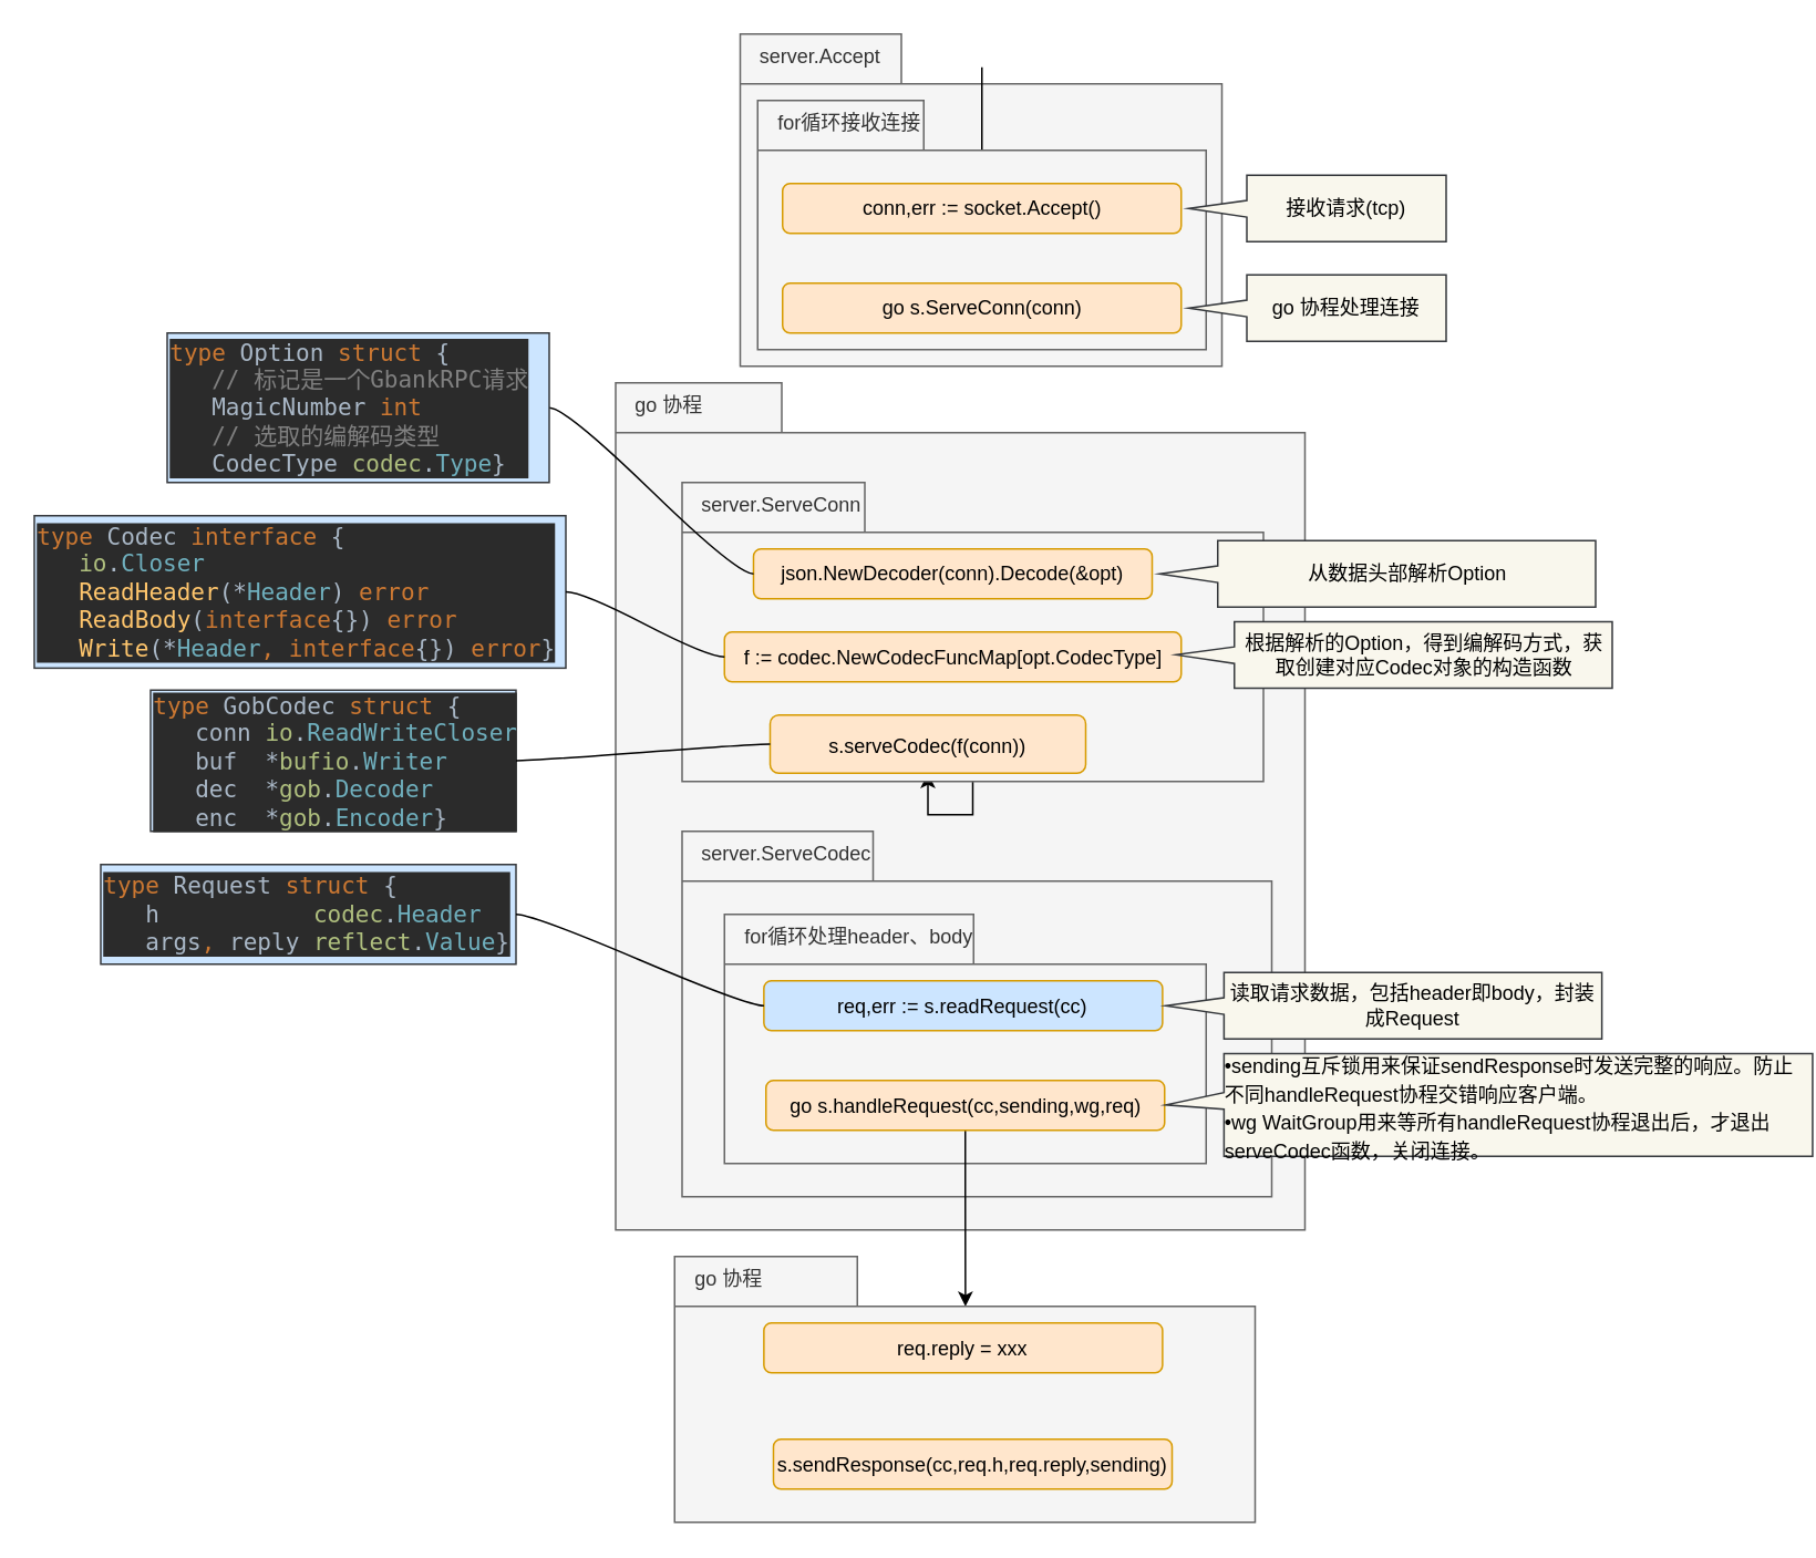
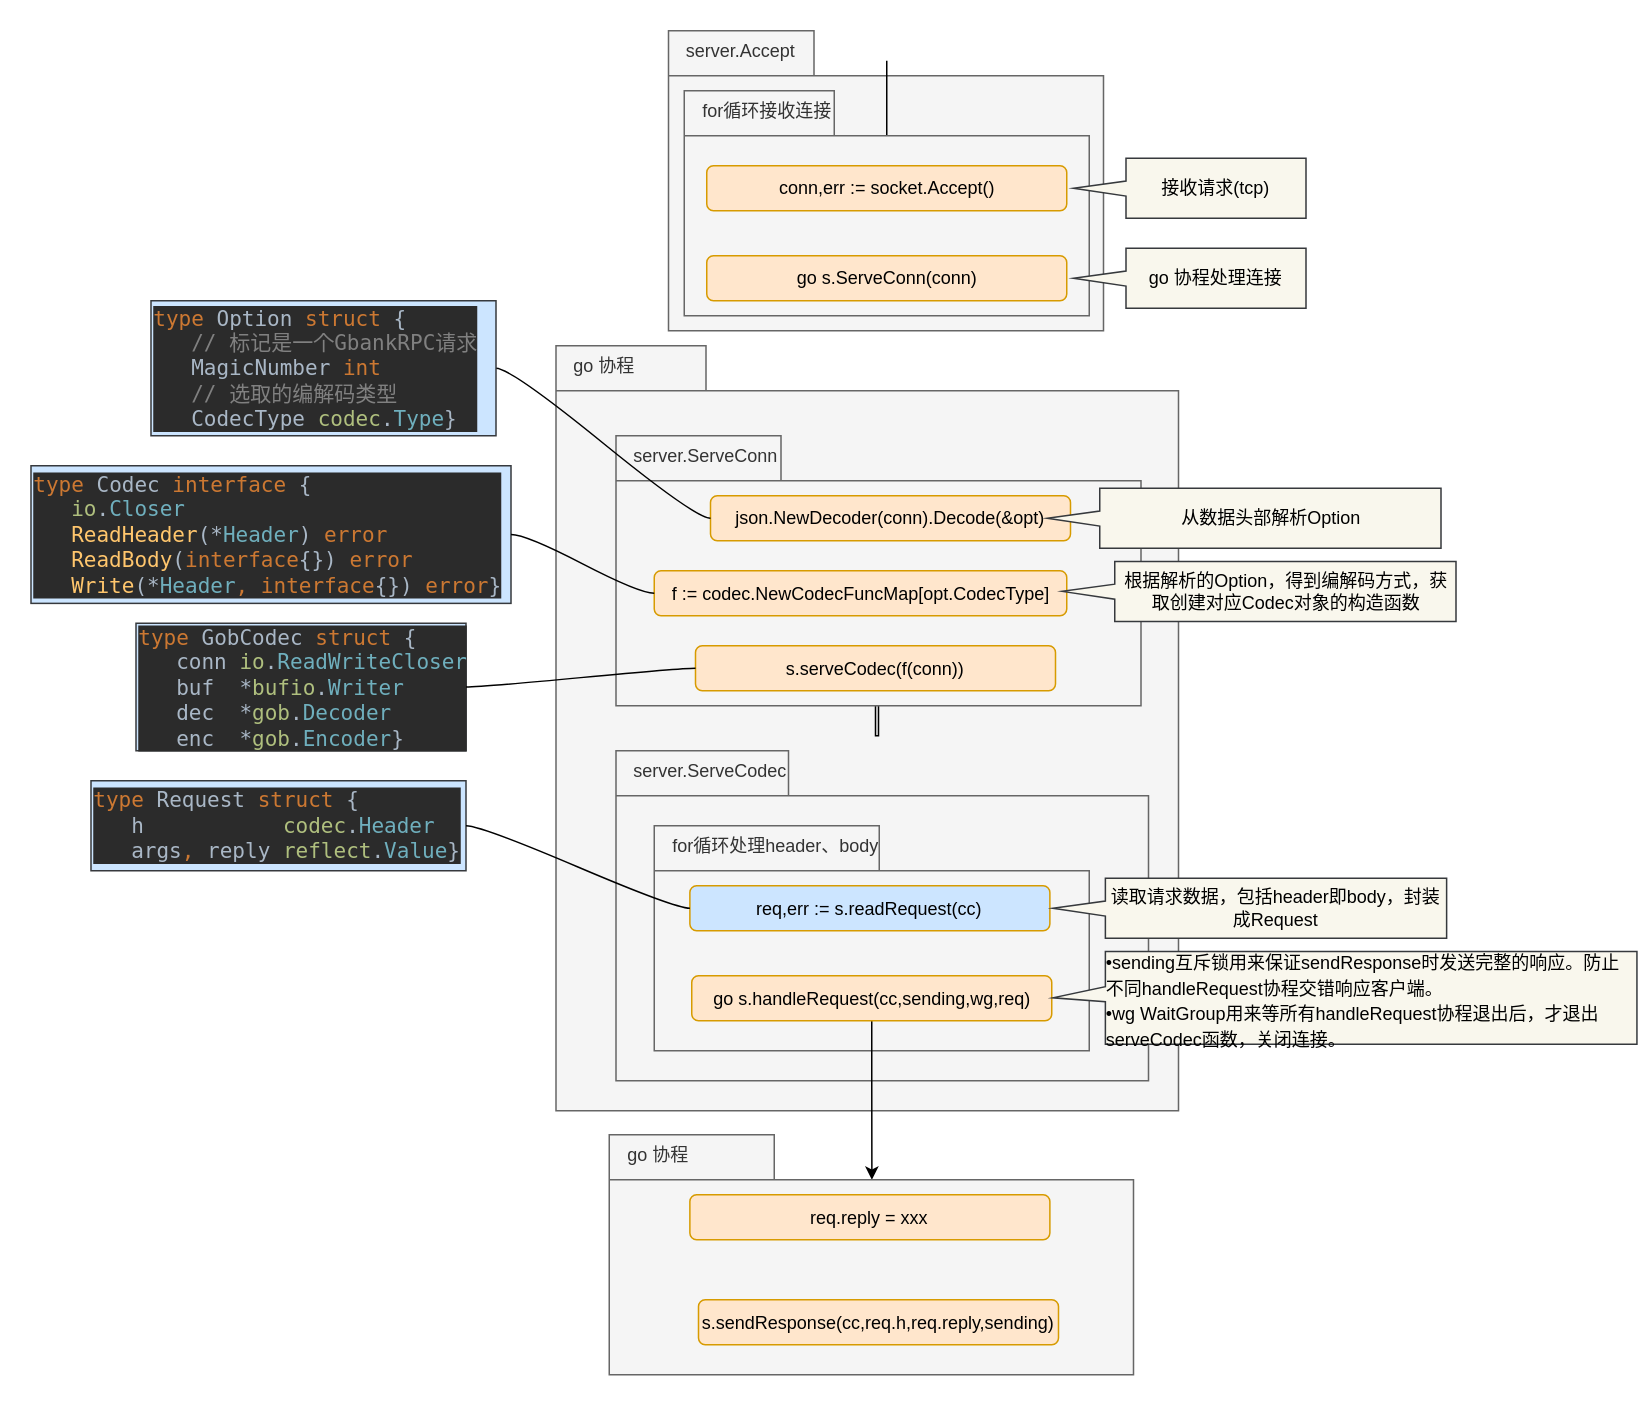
  <mxCell id="0" />
  <mxCell id="1" parent="0" />
  <mxCell id="2" value="server.Accept" style="shape=folder;html=1;tabWidth=97;tabHeight=30;tabPosition=left;align=left;verticalAlign=top;spacingLeft=10;whiteSpace=wrap;fillColor=#f5f5f5;fontColor=#333333;strokeColor=#666666;" vertex="1" parent="1"><mxGeometry x="445" y="20" width="290" height="200" as="geometry" /></mxCell>
  <mxCell id="3" value="go 协程" style="shape=folder;html=1;tabWidth=100;tabHeight=30;tabPosition=left;align=left;verticalAlign=top;spacingLeft=10;whiteSpace=wrap;fillColor=#f5f5f5;fontColor=#333333;strokeColor=#666666;" vertex="1" parent="1"><mxGeometry x="370" y="230" width="415" height="510" as="geometry" /></mxCell>
  <mxCell id="4" style="edgeStyle=orthogonalEdgeStyle;rounded=0;orthogonalLoop=1;jettySize=auto;html=1;" edge="1" parent="1" source="5" target="6"><mxGeometry relative="1" as="geometry" /></mxCell>
  <mxCell id="5" value="for循环接收连接" style="shape=folder;html=1;tabWidth=100;tabHeight=30;tabPosition=left;align=left;verticalAlign=top;spacingLeft=10;whiteSpace=wrap;fillColor=#f5f5f5;fontColor=#333333;strokeColor=#666666;" vertex="1" parent="1"><mxGeometry x="455.5" y="60" width="270" height="150" as="geometry" /></mxCell>
  <mxCell id="6" value="conn,err := socket.Accept()" style="rounded=1;whiteSpace=wrap;html=1;fillColor=#ffe6cc;strokeColor=#d79b00;" vertex="1" parent="1"><mxGeometry x="470.5" y="110" width="240" height="30" as="geometry" /></mxCell>
  <mxCell id="7" value="go s.ServeConn(conn)" style="rounded=1;whiteSpace=wrap;html=1;fillColor=#ffe6cc;strokeColor=#d79b00;" vertex="1" parent="1"><mxGeometry x="470.5" y="170" width="240" height="30" as="geometry" /></mxCell>
  <mxCell id="8" style="edgeStyle=orthogonalEdgeStyle;rounded=0;orthogonalLoop=1;jettySize=auto;html=1;" edge="1" parent="1" source="9" target="12"><mxGeometry relative="1" as="geometry" /></mxCell>
  <mxCell id="9" value="server.ServeConn" style="shape=folder;html=1;tabWidth=110;tabHeight=30;tabPosition=left;align=left;verticalAlign=top;spacingLeft=10;whiteSpace=wrap;fillColor=#f5f5f5;fontColor=#333333;strokeColor=#666666;" vertex="1" parent="1"><mxGeometry x="410" y="290" width="350" height="180" as="geometry" /></mxCell>
- <mxCell id="10" value="json.NewDecoder(conn).Decode(&amp;amp;opt)" style="rounded=1;whiteSpace=wrap;html=1;fillColor=#ffe6cc;strokeColor=#d79b00;" vertex="1" parent="1"><mxGeometry x="453" y="330" width="240" height="30" as="geometry" /></mxCell>
+ <mxCell id="10" value="json.NewDecoder(conn).Decode(&amp;amp;opt)" style="rounded=1;whiteSpace=wrap;html=1;fillColor=#ffe6cc;strokeColor=#d79b00;" vertex="1" parent="1"><mxGeometry x="473" y="330" width="240" height="30" as="geometry" /></mxCell>
  <mxCell id="11" value="&lt;p style=&quot;margin: 0px; font-variant-numeric: normal; font-variant-east-asian: normal; font-stretch: normal; line-height: normal; text-align: start;&quot; class=&quot;p1&quot;&gt;f := codec.NewCodecFuncMap[opt.CodecType]&lt;/p&gt;" style="rounded=1;whiteSpace=wrap;html=1;fillColor=#ffe6cc;strokeColor=#d79b00;" vertex="1" parent="1"><mxGeometry x="435.5" y="380" width="275" height="30" as="geometry" /></mxCell>
- <mxCell id="12" value="&lt;p style=&quot;margin: 0px; font-variant-numeric: normal; font-variant-east-asian: normal; font-stretch: normal; line-height: normal; text-align: start;&quot; class=&quot;p1&quot;&gt;s.serveCodec(f(conn))&lt;/p&gt;" style="rounded=1;whiteSpace=wrap;html=1;fillColor=#ffe6cc;strokeColor=#d79b00;" vertex="1" parent="1"><mxGeometry x="463" y="430" width="190" height="35" as="geometry" /></mxCell>
+ <mxCell id="12" value="&lt;p style=&quot;margin: 0px; font-variant-numeric: normal; font-variant-east-asian: normal; font-stretch: normal; line-height: normal; text-align: start;&quot; class=&quot;p1&quot;&gt;s.serveCodec(f(conn))&lt;/p&gt;" style="rounded=1;whiteSpace=wrap;html=1;fillColor=#ffe6cc;strokeColor=#d79b00;" vertex="1" parent="1"><mxGeometry x="463" y="430" width="240" height="30" as="geometry" /></mxCell>
  <mxCell id="13" value="server.ServeCodec" style="shape=folder;html=1;tabWidth=115;tabHeight=30;tabPosition=left;align=left;verticalAlign=top;spacingLeft=10;whiteSpace=wrap;fillColor=#f5f5f5;fontColor=#333333;strokeColor=#666666;" vertex="1" parent="1"><mxGeometry x="410" y="500" width="355" height="220" as="geometry" /></mxCell>
  <mxCell id="14" value="for循环处理header、body" style="shape=folder;html=1;tabWidth=150;tabHeight=30;tabPosition=left;align=left;verticalAlign=top;spacingLeft=10;whiteSpace=wrap;fillColor=#f5f5f5;fontColor=#333333;strokeColor=#666666;" vertex="1" parent="1"><mxGeometry x="435.5" y="550" width="290" height="150" as="geometry" /></mxCell>
  <mxCell id="15" value="&lt;p style=&quot;margin: 0px; font-variant-numeric: normal; font-variant-east-asian: normal; font-stretch: normal; line-height: normal; text-align: start;&quot; class=&quot;p1&quot;&gt;req,err := s.readRequest(cc)&lt;/p&gt;" style="rounded=1;whiteSpace=wrap;html=1;fillColor=#cce5ff;strokeColor=#d79b00;" vertex="1" parent="1"><mxGeometry x="459.25" y="590" width="240" height="30" as="geometry" /></mxCell>
  <mxCell id="16" style="edgeStyle=orthogonalEdgeStyle;rounded=0;orthogonalLoop=1;jettySize=auto;html=1;entryX=0.501;entryY=0.188;entryDx=0;entryDy=0;entryPerimeter=0;" edge="1" parent="1" source="17" target="18"><mxGeometry relative="1" as="geometry" /></mxCell>
  <mxCell id="17" value="&lt;p style=&quot;margin: 0px; font-variant-numeric: normal; font-variant-east-asian: normal; font-stretch: normal; line-height: normal; text-align: start;&quot; class=&quot;p1&quot;&gt;go s.handleRequest(cc,sending,wg,req)&lt;/p&gt;" style="rounded=1;whiteSpace=wrap;html=1;fillColor=#ffe6cc;strokeColor=#d79b00;" vertex="1" parent="1"><mxGeometry x="460.5" y="650" width="240" height="30" as="geometry" /></mxCell>
  <mxCell id="18" value="go 协程" style="shape=folder;html=1;tabWidth=110;tabHeight=30;tabPosition=left;align=left;verticalAlign=top;spacingLeft=10;whiteSpace=wrap;fillColor=#f5f5f5;fontColor=#333333;strokeColor=#666666;" vertex="1" parent="1"><mxGeometry x="405.5" y="756" width="349.5" height="160" as="geometry" /></mxCell>
  <mxCell id="19" value="&lt;p style=&quot;margin: 0px; font-variant-numeric: normal; font-variant-east-asian: normal; font-stretch: normal; line-height: normal; text-align: start;&quot; class=&quot;p1&quot;&gt;req.reply = xxx&lt;/p&gt;" style="rounded=1;whiteSpace=wrap;html=1;fillColor=#ffe6cc;strokeColor=#d79b00;" vertex="1" parent="1"><mxGeometry x="459.25" y="796" width="240" height="30" as="geometry" /></mxCell>
  <mxCell id="20" value="&lt;p style=&quot;margin: 0px; font-variant-numeric: normal; font-variant-east-asian: normal; font-stretch: normal; line-height: normal; text-align: start;&quot; class=&quot;p1&quot;&gt;s.sendResponse(cc,req.h,req.reply,sending)&lt;/p&gt;" style="rounded=1;whiteSpace=wrap;html=1;fillColor=#ffe6cc;strokeColor=#d79b00;" vertex="1" parent="1"><mxGeometry x="465" y="866" width="240" height="30" as="geometry" /></mxCell>
  <mxCell id="21" value="接收请求(tcp)" style="shape=callout;whiteSpace=wrap;html=1;perimeter=calloutPerimeter;rotation=90;base=10;size=35;position=0.38;fillColor=#f9f7ed;strokeColor=#36393d;verticalAlign=middle;align=center;horizontal=0;" vertex="1" parent="1"><mxGeometry x="772.5" y="47.5" width="40" height="155" as="geometry" /></mxCell>
  <mxCell id="22" value="go 协程处理连接" style="shape=callout;whiteSpace=wrap;html=1;perimeter=calloutPerimeter;rotation=90;base=10;size=35;position=0.38;fillColor=#f9f7ed;strokeColor=#36393d;verticalAlign=middle;align=center;horizontal=0;" vertex="1" parent="1"><mxGeometry x="772.5" y="107.5" width="40" height="155" as="geometry" /></mxCell>
  <mxCell id="23" value="从数据头部解析Option" style="shape=callout;whiteSpace=wrap;html=1;perimeter=calloutPerimeter;rotation=90;base=10;size=35;position=0.38;fillColor=#f9f7ed;strokeColor=#36393d;verticalAlign=middle;align=center;horizontal=0;" vertex="1" parent="1"><mxGeometry x="808.75" y="213.75" width="40" height="262.5" as="geometry" /></mxCell>
  <mxCell id="24" value="根据解析的Option，得到编解码方式，获取创建对应Codec对象的构造函数" style="shape=callout;whiteSpace=wrap;html=1;perimeter=calloutPerimeter;rotation=90;base=10;size=35;position=0.38;fillColor=#f9f7ed;strokeColor=#36393d;verticalAlign=middle;align=center;horizontal=0;" vertex="1" parent="1"><mxGeometry x="818.75" y="262.5" width="40" height="262.5" as="geometry" /></mxCell>
  <mxCell id="25" value="读取请求数据，包括header即body，封装成Request" style="shape=callout;whiteSpace=wrap;html=1;perimeter=calloutPerimeter;rotation=90;base=10;size=35;position=0.38;fillColor=#f9f7ed;strokeColor=#36393d;verticalAlign=middle;align=center;horizontal=0;" vertex="1" parent="1"><mxGeometry x="812.5" y="473.75" width="40" height="262.5" as="geometry" /></mxCell>
  <mxCell id="26" value="&lt;p style=&quot;margin: 0px; font-variant-numeric: normal; font-variant-east-asian: normal; font-stretch: normal; line-height: normal; text-align: start;&quot; class=&quot;p1&quot;&gt;•sending互斥锁用来保证sendResponse时发送完整的响应。防止不同handleRequest协程交错响应客户端。&lt;/p&gt;&lt;p style=&quot;margin: 0px; font-variant-numeric: normal; font-variant-east-asian: normal; font-stretch: normal; line-height: normal; text-align: start;&quot; class=&quot;p1&quot;&gt;•wg WaitGroup用来等所有handleRequest协程退出后，才退出serveCodec函数，关闭连接。&lt;/p&gt;" style="shape=callout;whiteSpace=wrap;html=1;perimeter=calloutPerimeter;rotation=90;base=10;size=35;position=0.38;fillColor=#f9f7ed;strokeColor=#36393d;verticalAlign=middle;align=center;horizontal=0;" vertex="1" parent="1"><mxGeometry x="865.01" y="470" width="61.87" height="389.38" as="geometry" /></mxCell>
  <mxCell id="27" value="" style="edgeStyle=entityRelationEdgeStyle;startArrow=none;endArrow=none;segment=10;curved=1;rounded=0;entryX=1;entryY=0.5;entryDx=0;entryDy=0;exitX=0;exitY=0.5;exitDx=0;exitDy=0;" edge="1" target="28" parent="1" source="10"><mxGeometry relative="1" as="geometry"><mxPoint x="270" y="260" as="sourcePoint" /><mxPoint x="368" y="274" as="targetPoint" /></mxGeometry></mxCell>
  <mxCell id="28" value="&lt;pre style=&quot;background-color:#2b2b2b;color:#a9b7c6;font-family:'JetBrains Mono',monospace;font-size:10.5pt;&quot;&gt;&lt;span style=&quot;color:#cc7832;&quot;&gt;type &lt;/span&gt;Option &lt;span style=&quot;color:#cc7832;&quot;&gt;struct &lt;/span&gt;{&lt;br&gt;   &lt;span style=&quot;color:#808080;&quot;&gt;// &lt;/span&gt;&lt;span style=&quot;color:#808080;font-family:'Menlo-Regular',monospace;&quot;&gt;标记是一个&lt;/span&gt;&lt;span style=&quot;color:#808080;&quot;&gt;GbankRPC&lt;/span&gt;&lt;span style=&quot;color:#808080;font-family:'Menlo-Regular',monospace;&quot;&gt;请求&lt;br&gt;&lt;/span&gt;&lt;span style=&quot;color:#808080;font-family:'Menlo-Regular',monospace;&quot;&gt;   &lt;/span&gt;MagicNumber &lt;span style=&quot;color:#cc7832;&quot;&gt;int&lt;br&gt;&lt;/span&gt;&lt;span style=&quot;color:#cc7832;&quot;&gt;   &lt;/span&gt;&lt;span style=&quot;color:#808080;&quot;&gt;// &lt;/span&gt;&lt;span style=&quot;color:#808080;font-family:'Menlo-Regular',monospace;&quot;&gt;选取的编解码类型&lt;br&gt;&lt;/span&gt;&lt;span style=&quot;color:#808080;font-family:'Menlo-Regular',monospace;&quot;&gt;   &lt;/span&gt;CodecType &lt;span style=&quot;color:#afbf7e;&quot;&gt;codec&lt;/span&gt;.&lt;span style=&quot;color:#6fafbd;&quot;&gt;Type&lt;/span&gt;}&lt;/pre&gt;" style="rounded=0;whiteSpace=wrap;html=1;fillColor=#cce5ff;strokeColor=#36393d;align=left;" vertex="1" parent="1"><mxGeometry x="100" y="200" width="230" height="90" as="geometry" /></mxCell>
  <mxCell id="29" value="&lt;pre style=&quot;background-color:#2b2b2b;color:#a9b7c6;font-family:'JetBrains Mono',monospace;font-size:10.5pt;&quot;&gt;&lt;span style=&quot;color:#cc7832;&quot;&gt;type &lt;/span&gt;Codec &lt;span style=&quot;color:#cc7832;&quot;&gt;interface &lt;/span&gt;{&lt;br&gt;   &lt;span style=&quot;color:#afbf7e;&quot;&gt;io&lt;/span&gt;.&lt;span style=&quot;color:#6fafbd;&quot;&gt;Closer&lt;br&gt;&lt;/span&gt;&lt;span style=&quot;color:#6fafbd;&quot;&gt;   &lt;/span&gt;&lt;span style=&quot;color:#ffc66d;&quot;&gt;ReadHeader&lt;/span&gt;(*&lt;span style=&quot;color:#6fafbd;&quot;&gt;Header&lt;/span&gt;) &lt;span style=&quot;color:#cc7832;&quot;&gt;error&lt;br&gt;&lt;/span&gt;&lt;span style=&quot;color:#cc7832;&quot;&gt;   &lt;/span&gt;&lt;span style=&quot;color:#ffc66d;&quot;&gt;ReadBody&lt;/span&gt;(&lt;span style=&quot;color:#cc7832;&quot;&gt;interface&lt;/span&gt;{}) &lt;span style=&quot;color:#cc7832;&quot;&gt;error&lt;br&gt;&lt;/span&gt;&lt;span style=&quot;color:#cc7832;&quot;&gt;   &lt;/span&gt;&lt;span style=&quot;color:#ffc66d;&quot;&gt;Write&lt;/span&gt;(*&lt;span style=&quot;color:#6fafbd;&quot;&gt;Header&lt;/span&gt;&lt;span style=&quot;color:#cc7832;&quot;&gt;, interface&lt;/span&gt;{}) &lt;span style=&quot;color:#cc7832;&quot;&gt;error&lt;/span&gt;}&lt;/pre&gt;" style="rounded=0;whiteSpace=wrap;html=1;fillColor=#cce5ff;strokeColor=#36393d;align=left;" vertex="1" parent="1"><mxGeometry x="20" y="310" width="320" height="91.75" as="geometry" /></mxCell>
  <mxCell id="30" value="&lt;pre style=&quot;background-color:#2b2b2b;color:#a9b7c6;font-family:'JetBrains Mono',monospace;font-size:10.5pt;&quot;&gt;&lt;span style=&quot;color:#cc7832;&quot;&gt;type &lt;/span&gt;GobCodec &lt;span style=&quot;color:#cc7832;&quot;&gt;struct &lt;/span&gt;{&lt;br&gt;   conn &lt;span style=&quot;color:#afbf7e;&quot;&gt;io&lt;/span&gt;.&lt;span style=&quot;color:#6fafbd;&quot;&gt;ReadWriteCloser&lt;br&gt;&lt;/span&gt;&lt;span style=&quot;color:#6fafbd;&quot;&gt;   &lt;/span&gt;buf  *&lt;span style=&quot;color:#afbf7e;&quot;&gt;bufio&lt;/span&gt;.&lt;span style=&quot;color:#6fafbd;&quot;&gt;Writer&lt;br&gt;&lt;/span&gt;&lt;span style=&quot;color:#6fafbd;&quot;&gt;   &lt;/span&gt;dec  *&lt;span style=&quot;color:#afbf7e;&quot;&gt;gob&lt;/span&gt;.&lt;span style=&quot;color:#6fafbd;&quot;&gt;Decoder&lt;br&gt;&lt;/span&gt;&lt;span style=&quot;color:#6fafbd;&quot;&gt;   &lt;/span&gt;enc  *&lt;span style=&quot;color:#afbf7e;&quot;&gt;gob&lt;/span&gt;.&lt;span style=&quot;color:#6fafbd;&quot;&gt;Encoder&lt;/span&gt;}&lt;/pre&gt;" style="rounded=0;whiteSpace=wrap;html=1;fillColor=#cce5ff;strokeColor=#36393d;align=left;" vertex="1" parent="1"><mxGeometry x="90" y="415" width="220" height="85" as="geometry" /></mxCell>
  <mxCell id="31" value="" style="edgeStyle=entityRelationEdgeStyle;startArrow=none;endArrow=none;segment=10;curved=1;rounded=0;entryX=1;entryY=0.5;entryDx=0;entryDy=0;exitX=0;exitY=0.5;exitDx=0;exitDy=0;" edge="1" parent="1" source="11" target="29"><mxGeometry relative="1" as="geometry"><mxPoint x="463" y="355" as="sourcePoint" /><mxPoint x="350" y="257.25" as="targetPoint" /></mxGeometry></mxCell>
  <mxCell id="32" value="" style="edgeStyle=entityRelationEdgeStyle;startArrow=none;endArrow=none;segment=10;curved=1;rounded=0;entryX=1;entryY=0.5;entryDx=0;entryDy=0;exitX=0;exitY=0.5;exitDx=0;exitDy=0;" edge="1" parent="1" source="12" target="30"><mxGeometry relative="1" as="geometry"><mxPoint x="445.5" y="405" as="sourcePoint" /><mxPoint x="350" y="365.875" as="targetPoint" /></mxGeometry></mxCell>
  <mxCell id="33" value="&lt;pre style=&quot;background-color:#2b2b2b;color:#a9b7c6;font-family:'JetBrains Mono',monospace;font-size:10.5pt;&quot;&gt;&lt;pre style=&quot;font-family: &amp;quot;JetBrains Mono&amp;quot;, monospace; font-size: 10.5pt;&quot;&gt;&lt;span style=&quot;color:#cc7832;&quot;&gt;type &lt;/span&gt;Request &lt;span style=&quot;color:#cc7832;&quot;&gt;struct &lt;/span&gt;{&lt;br&gt;   h           &lt;span style=&quot;color:#afbf7e;&quot;&gt;codec&lt;/span&gt;.&lt;span style=&quot;color:#6fafbd;&quot;&gt;Header&lt;br&gt;&lt;/span&gt;&lt;span style=&quot;color:#6fafbd;&quot;&gt;   &lt;/span&gt;args&lt;span style=&quot;color:#cc7832;&quot;&gt;, &lt;/span&gt;reply &lt;span style=&quot;color:#afbf7e;&quot;&gt;reflect&lt;/span&gt;.&lt;span style=&quot;color:#6fafbd;&quot;&gt;Value&lt;/span&gt;}&lt;/pre&gt;&lt;/pre&gt;" style="rounded=0;whiteSpace=wrap;html=1;fillColor=#cce5ff;strokeColor=#36393d;align=left;" vertex="1" parent="1"><mxGeometry x="60" y="520" width="250" height="60" as="geometry" /></mxCell>
  <mxCell id="34" value="" style="edgeStyle=entityRelationEdgeStyle;startArrow=none;endArrow=none;segment=10;curved=1;rounded=0;entryX=1;entryY=0.5;entryDx=0;entryDy=0;exitX=0;exitY=0.5;exitDx=0;exitDy=0;" edge="1" parent="1" source="15" target="33"><mxGeometry relative="1" as="geometry"><mxPoint x="473" y="455" as="sourcePoint" /><mxPoint x="320" y="467.5" as="targetPoint" /></mxGeometry></mxCell>
